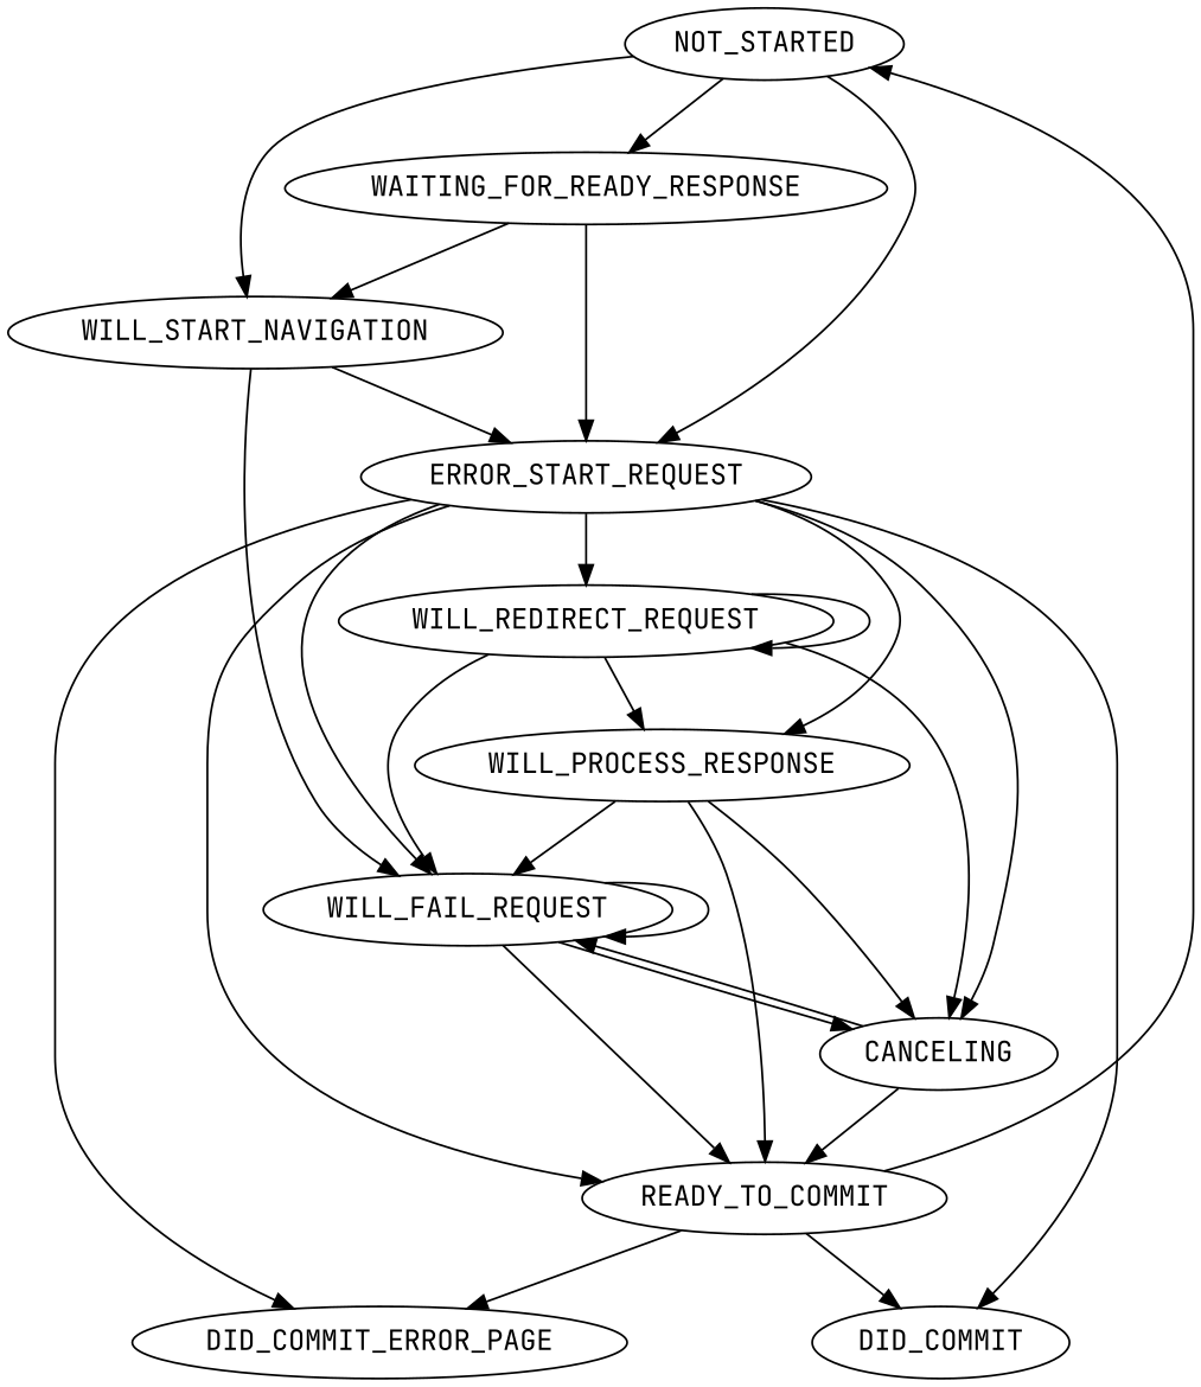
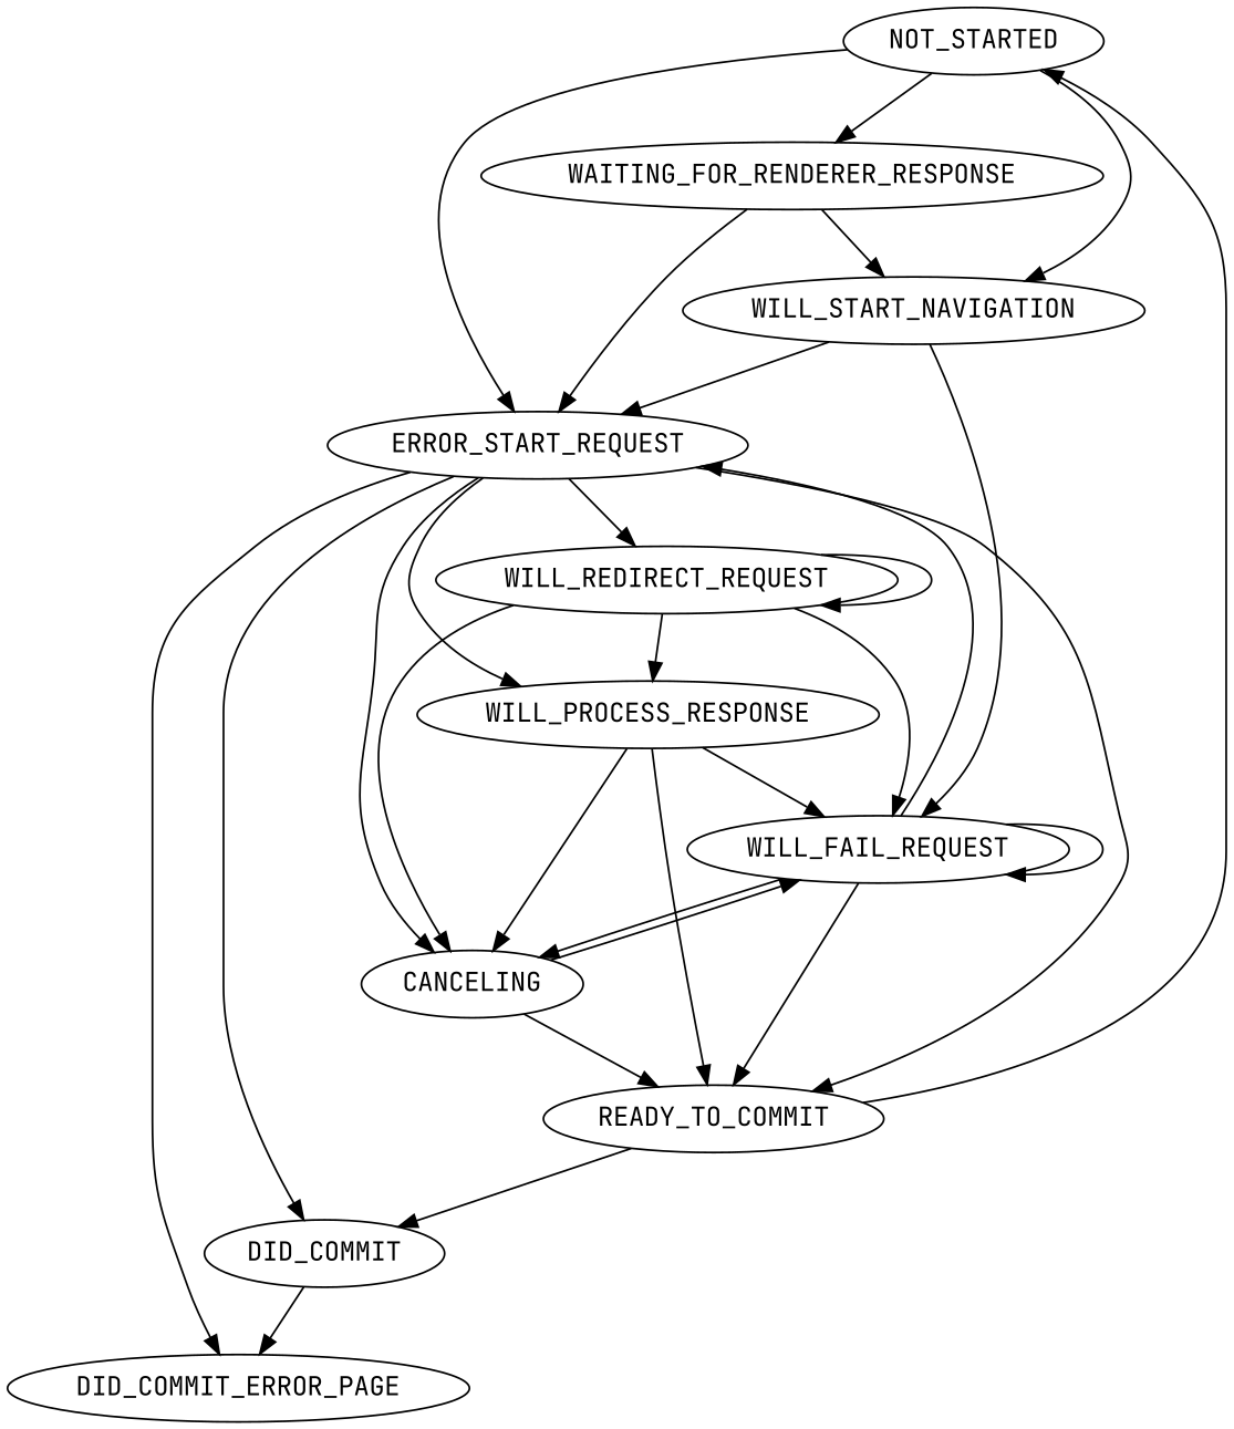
  digraph {
    fontname="JetBrains Mono"
    node [fontname="JetBrains Mono"]
    edge [fontname="JetBrains Mono"]
    NOT_STARTED
-   WAITING_FOR_RENDERER_RESPONSE [label=WAITING_FOR_READY_RESPONSE]
+   WAITING_FOR_RENDERER_RESPONSE
    WILL_START_NAVIGATION
    n4 [label=ERROR_START_REQUEST]
    WILL_FAIL_REQUEST
    WILL_REDIRECT_REQUEST
    WILL_PROCESS_RESPONSE
    READY_TO_COMMIT
    DID_COMMIT
    CANCELING
    DID_COMMIT_ERROR_PAGE
    NOT_STARTED -> WAITING_FOR_RENDERER_RESPONSE
    NOT_STARTED -> WILL_START_NAVIGATION
    NOT_STARTED -> n4
    WAITING_FOR_RENDERER_RESPONSE -> WILL_START_NAVIGATION
    WAITING_FOR_RENDERER_RESPONSE -> n4
    WILL_START_NAVIGATION -> n4
    WILL_START_NAVIGATION -> WILL_FAIL_REQUEST
-   n4 -> WILL_FAIL_REQUEST
+   WILL_FAIL_REQUEST -> n4
    n4 -> WILL_REDIRECT_REQUEST
    n4 -> WILL_PROCESS_RESPONSE
    n4 -> READY_TO_COMMIT
    n4 -> DID_COMMIT
    n4 -> CANCELING
    n4 -> DID_COMMIT_ERROR_PAGE
    WILL_FAIL_REQUEST -> WILL_FAIL_REQUEST
    WILL_FAIL_REQUEST -> READY_TO_COMMIT
    WILL_FAIL_REQUEST -> CANCELING
    WILL_REDIRECT_REQUEST -> WILL_FAIL_REQUEST
    WILL_REDIRECT_REQUEST -> WILL_REDIRECT_REQUEST
    WILL_REDIRECT_REQUEST -> WILL_PROCESS_RESPONSE
    WILL_REDIRECT_REQUEST -> CANCELING
    WILL_PROCESS_RESPONSE -> WILL_FAIL_REQUEST
    WILL_PROCESS_RESPONSE -> READY_TO_COMMIT
    WILL_PROCESS_RESPONSE -> CANCELING
    READY_TO_COMMIT -> NOT_STARTED
    READY_TO_COMMIT -> DID_COMMIT
-   READY_TO_COMMIT -> DID_COMMIT_ERROR_PAGE
+   DID_COMMIT -> DID_COMMIT_ERROR_PAGE
    CANCELING -> WILL_FAIL_REQUEST
    CANCELING -> READY_TO_COMMIT
  }
